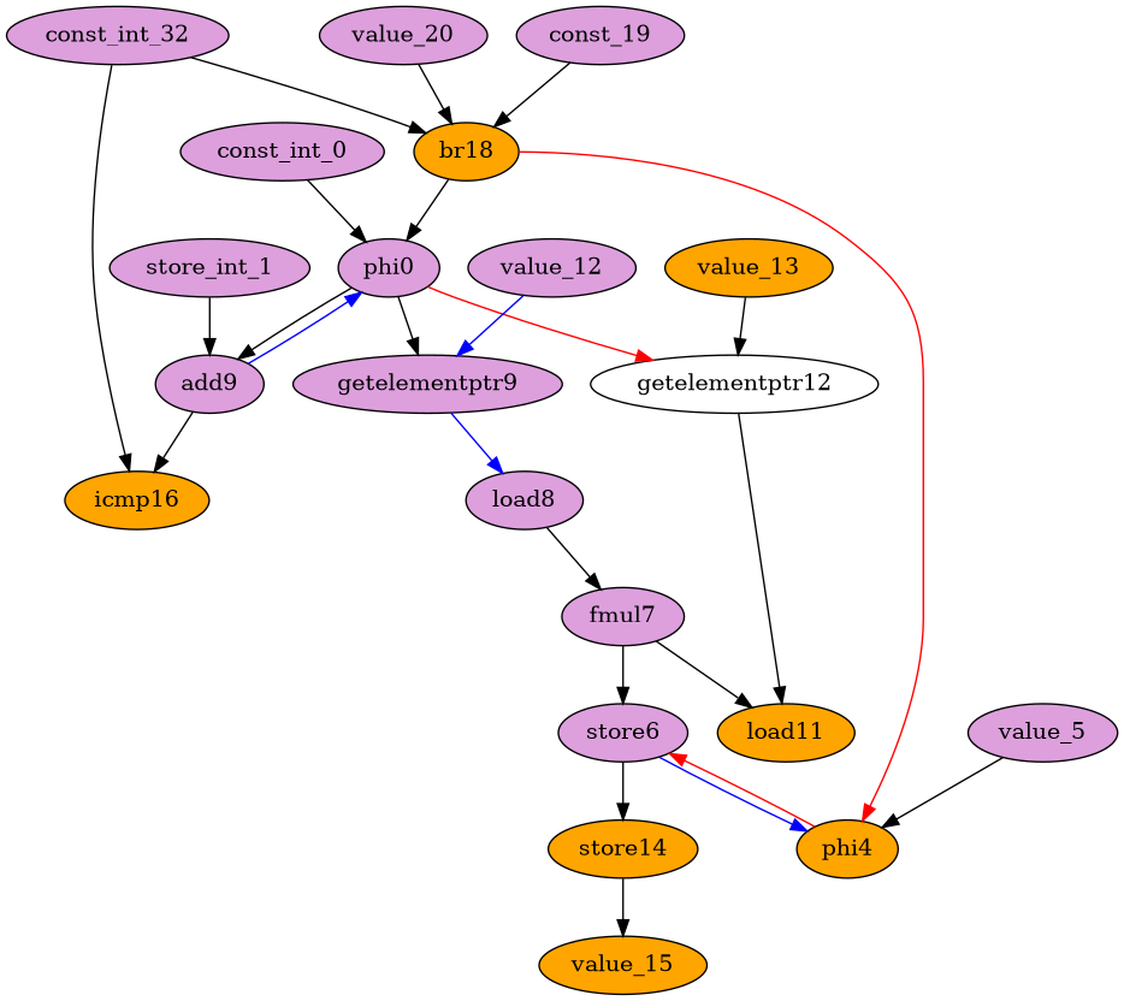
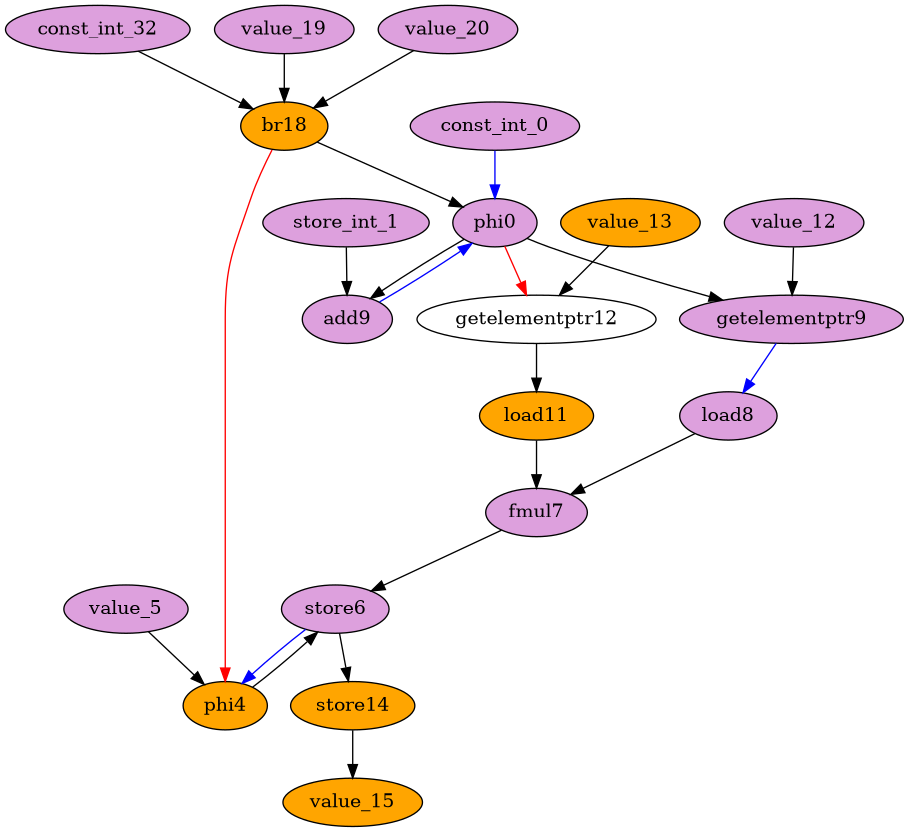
  digraph {
    node [earliestCycle=-1 fillcolor=plum latestCycle=-1 style=filled]
    edge [color=black]
    phi0 [earliestCycle=0 latestCycle=0]
    n2 [earliestCycle=1 label=add9 latestCycle=3]
    getelementptr9 [earliestCycle=1 latestCycle=1]
    getelementptr12 [earliestCycle=1 fillcolor=white latestCycle=1]
-   icmp16 [earliestCycle=2 fillcolor=orange latestCycle=4]
    load8 [earliestCycle=2 latestCycle=2]
    load11 [earliestCycle=2 fillcolor=orange latestCycle=2]
    const_int_0
    n9 [label=store_int_1]
    phi4 [earliestCycle=0 fillcolor=orange latestCycle=3]
    n11 [earliestCycle=4 label=store6 latestCycle=4]
    store14 [earliestCycle=5 fillcolor=orange latestCycle=5]
    value_5
    value_15 [fillcolor=orange]
    fmul7 [earliestCycle=3 latestCycle=3]
    n16 [label=value_12]
    value_13 [fillcolor=orange]
    br18 [earliestCycle=3 fillcolor=orange latestCycle=5]
    const_int_32
-   value_19 [label=const_19]
+   value_19
    value_20
    phi0 -> n2
    phi0 -> getelementptr9
    phi0 -> getelementptr12 [color=red]
    n2 -> phi0 [color=blue]
-   n2 -> icmp16
    getelementptr9 -> load8 [color=blue]
    getelementptr12 -> load11
    load8 -> fmul7
-   fmul7 -> load11
-   const_int_0 -> phi0
+   load11 -> fmul7
+   const_int_0 -> phi0 [color=blue]
    n9 -> n2
-   phi4 -> n11 [color=red]
+   phi4 -> n11
    n11 -> phi4 [color=blue]
    n11 -> store14
    store14 -> value_15
    value_5 -> phi4
    fmul7 -> n11
-   n16 -> getelementptr9 [color=blue]
+   n16 -> getelementptr9
    value_13 -> getelementptr12
    br18 -> phi0
    br18 -> phi4 [color=red]
-   const_int_32 -> icmp16
    const_int_32 -> br18
    value_19 -> br18
    value_20 -> br18
  }
